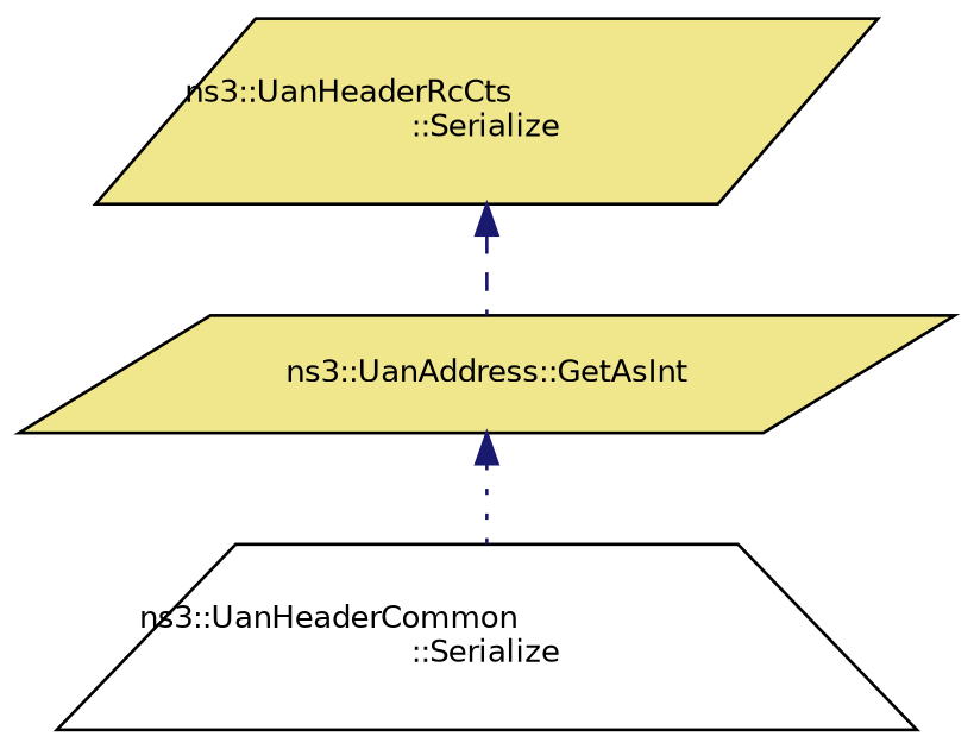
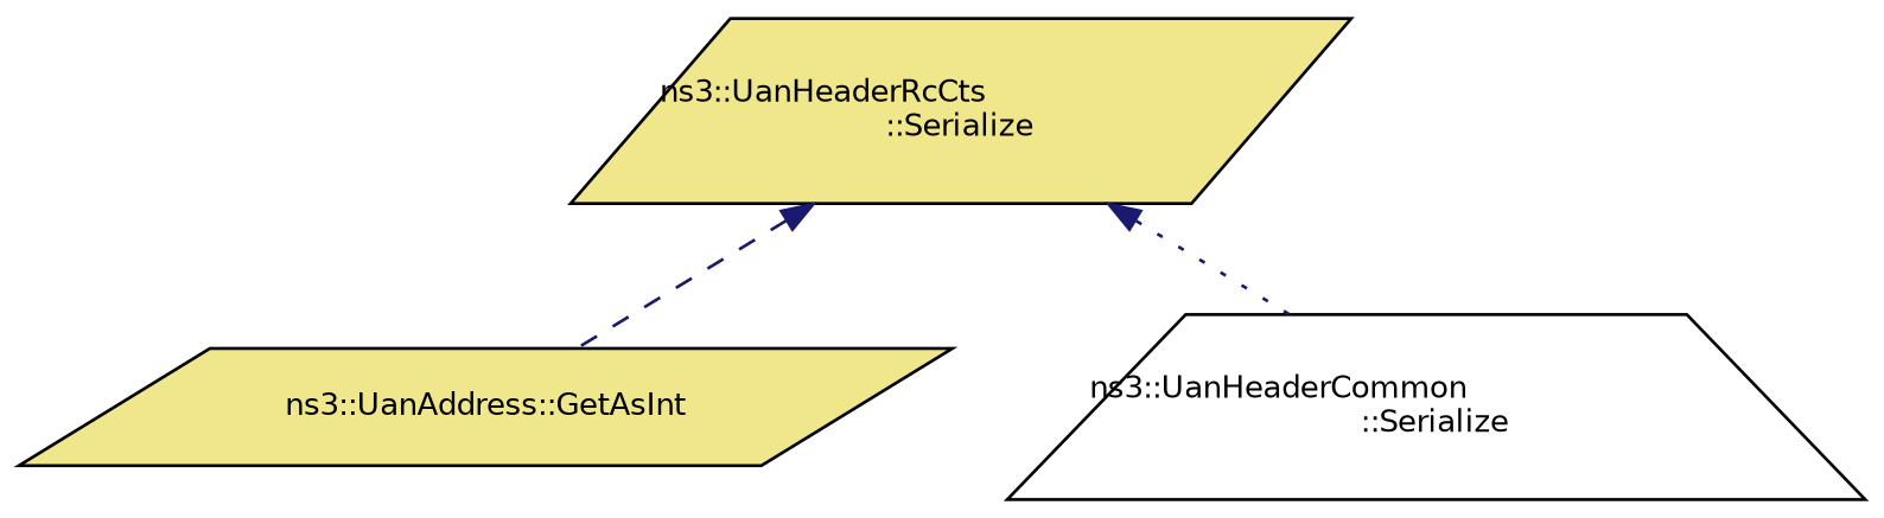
  digraph {
    rankdir=TB
    node [color=black fillcolor=khaki fontname=Helvetica fontsize=10 shape=parallelogram style=filled]
    edge [color=midnightblue dir=back fontname=Helvetica fontsize=10 labelfontname=Helvetica labelfontsize=10]
    n1 [fontcolor=black height=0.2 label="ns3::UanAddress::GetAsInt" width=0.4]
    n2 [fillcolor=white height=0.2 label="ns3::UanHeaderCommon\l::Serialize" shape=trapezium width=0.4]
    n3 [height=0.2 label="ns3::UanHeaderRcCts\l::Serialize" width=0.4]
-   n1 -> n2 [style=dotted]
+   n3 -> n2 [style=dotted]
    n3 -> n1 [style=dashed]
  }
